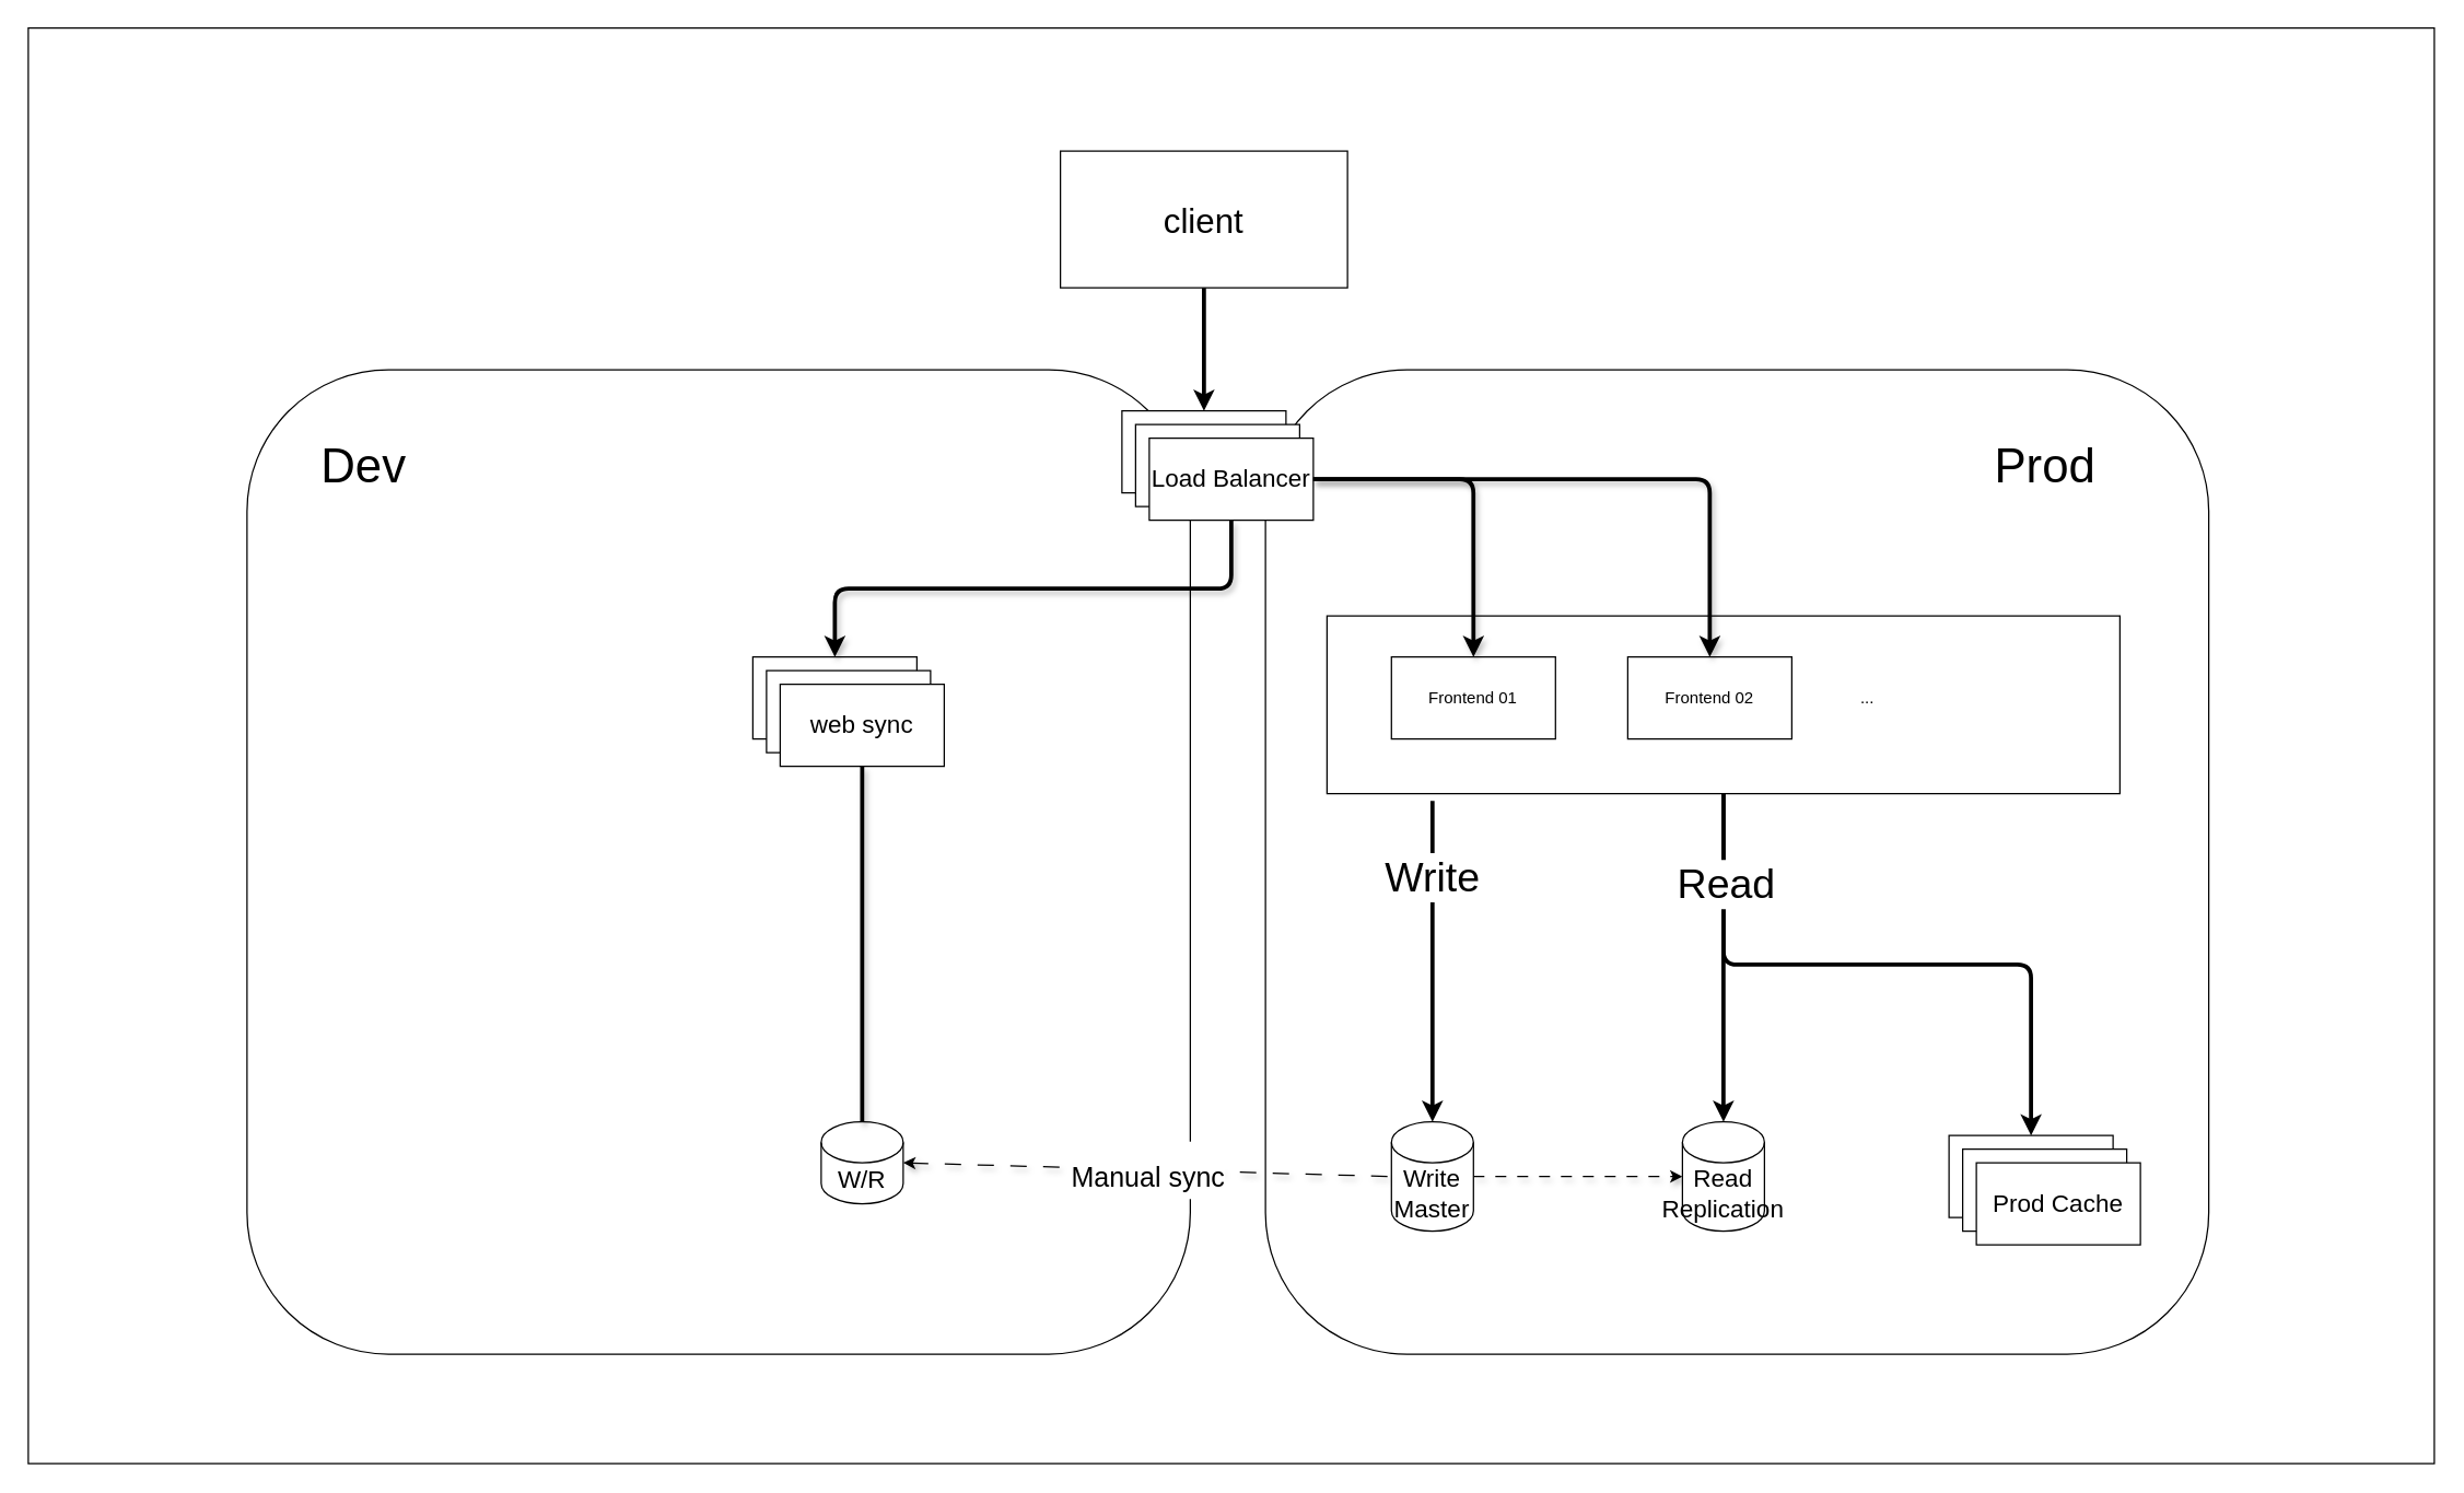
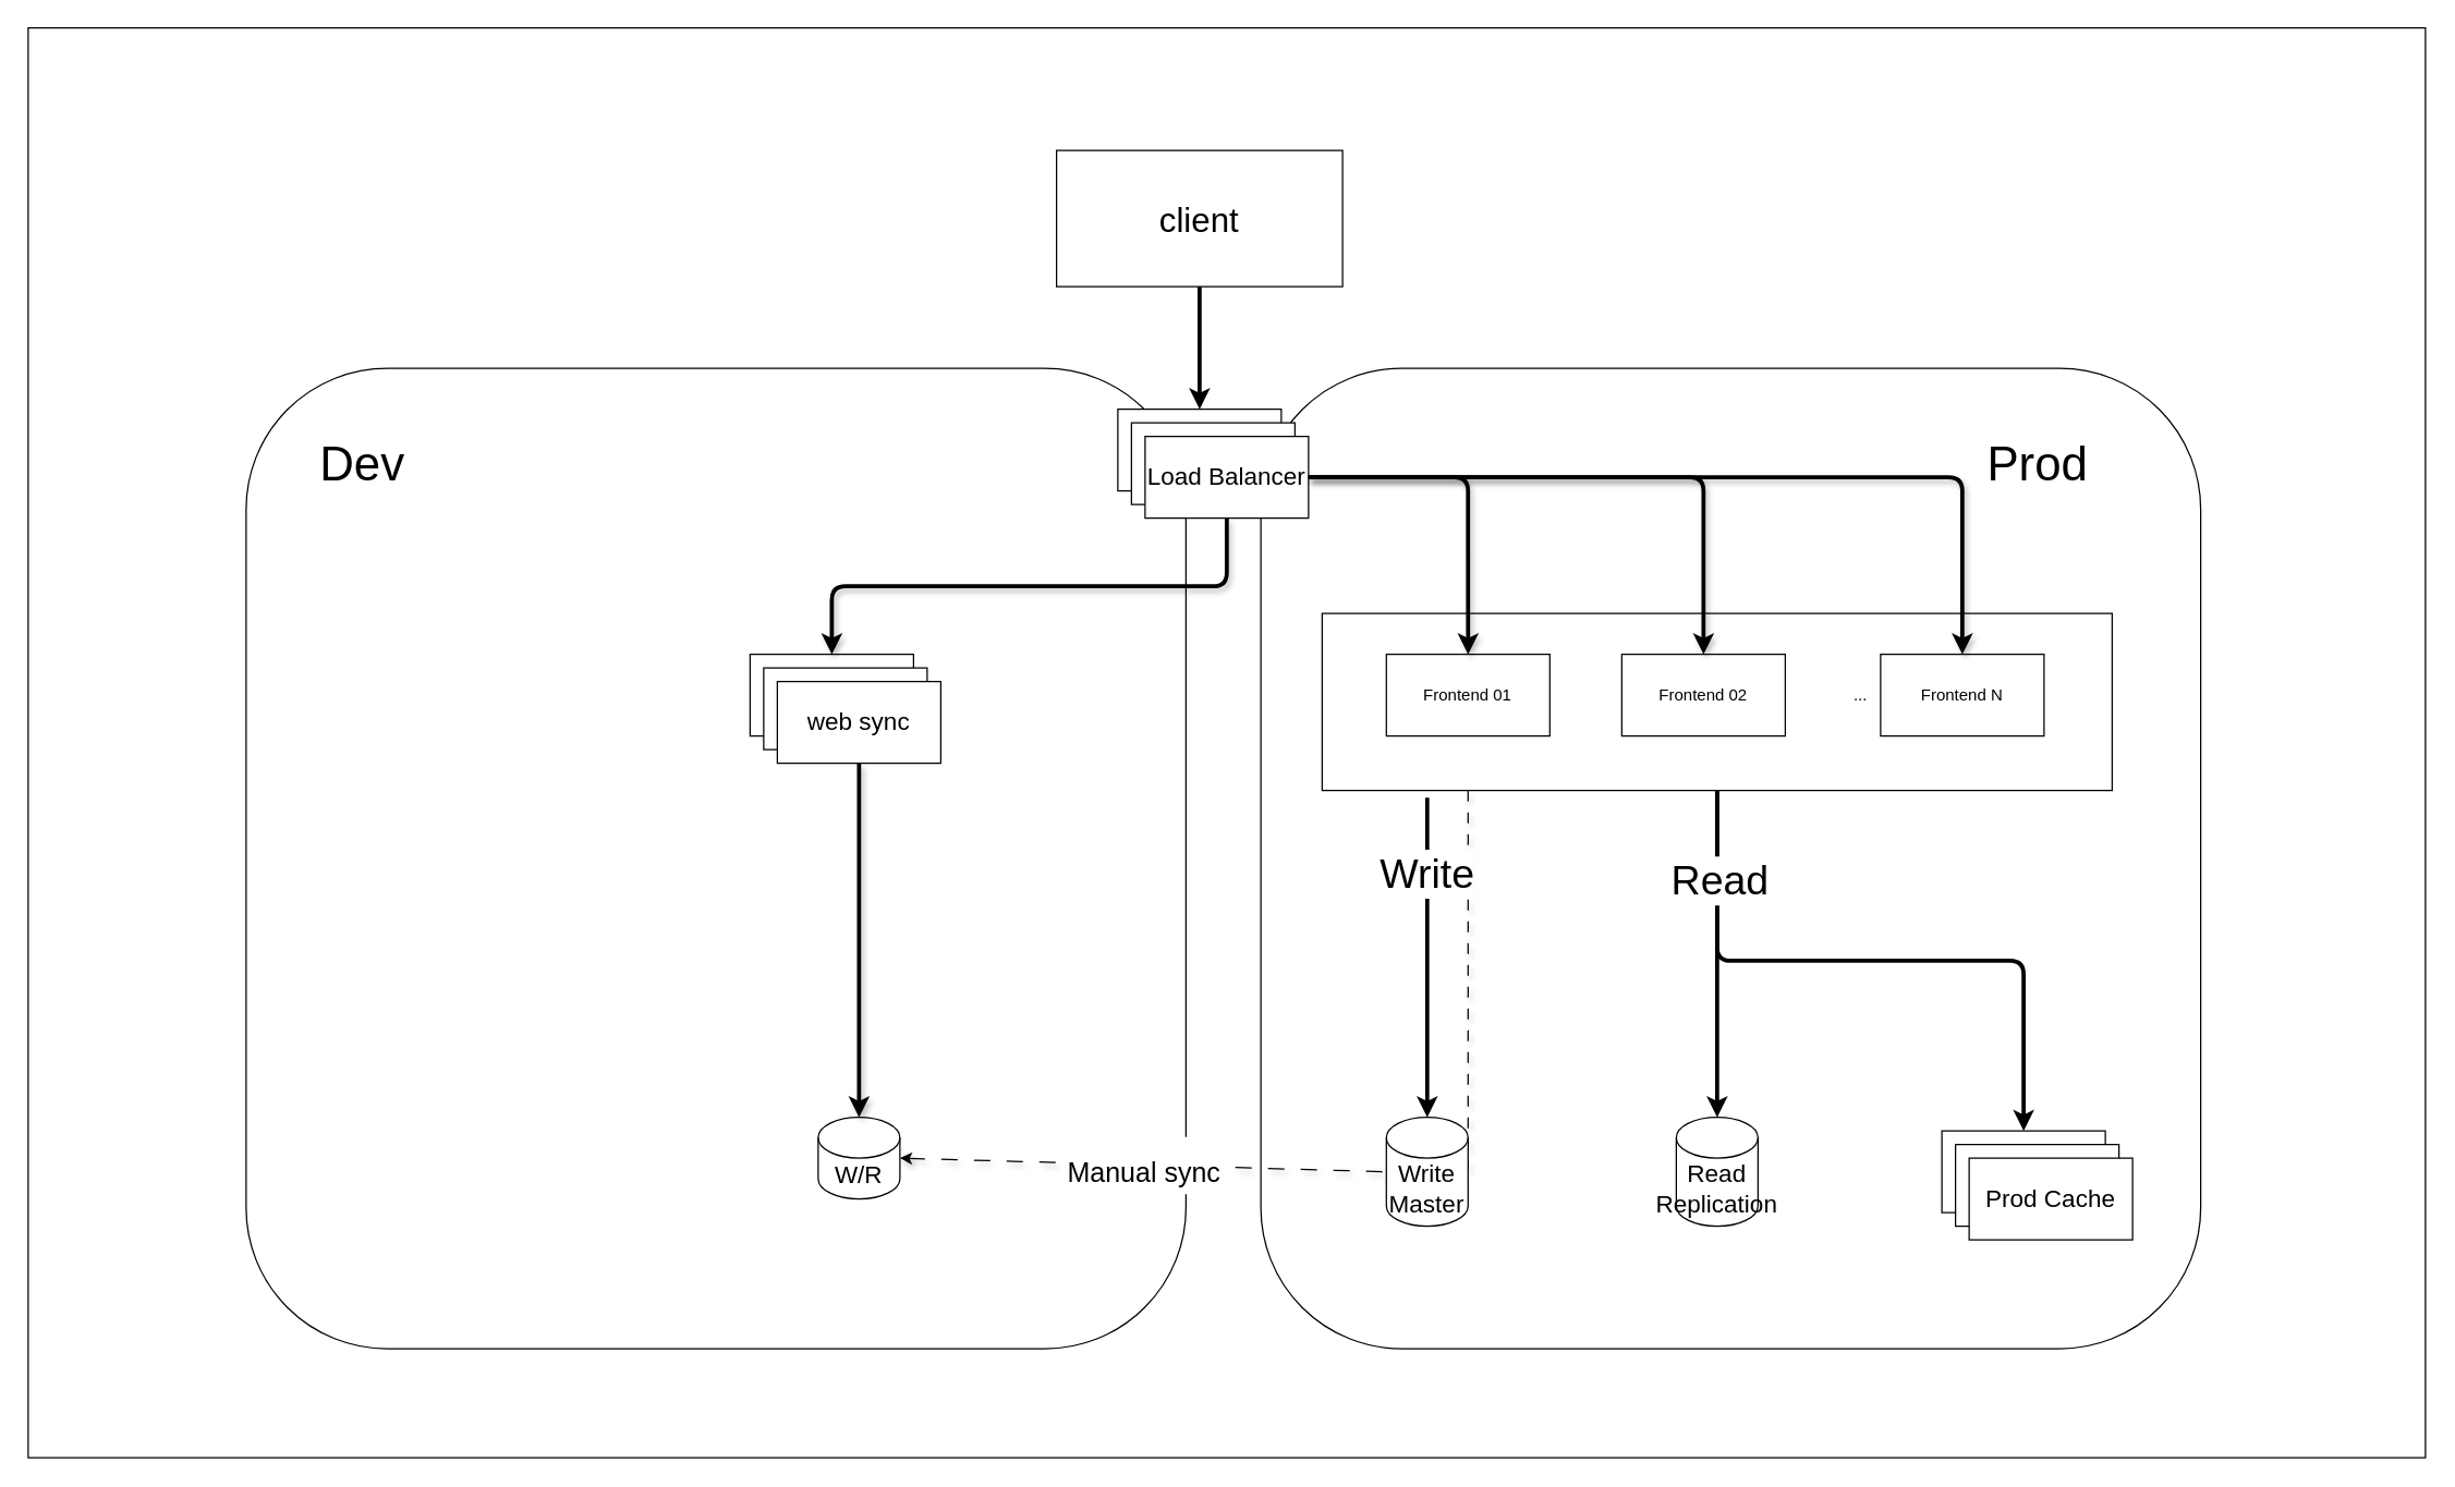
  <mxCell id="0" />
  <mxCell id="1" parent="0" />
  <mxCell id="2" value="" style="whiteSpace=wrap;html=1;" parent="1" vertex="1"><mxGeometry x="20" y="20" width="1760" height="1050" as="geometry" /></mxCell>
  <mxCell id="3" value="" style="rounded=1;whiteSpace=wrap;html=1;strokeWidth=1;fontSize=18;" parent="1" vertex="1"><mxGeometry x="180" y="270" width="690" height="720" as="geometry" /></mxCell>
  <mxCell id="4" value="" style="rounded=1;whiteSpace=wrap;html=1;strokeWidth=1;fontSize=18;" parent="1" vertex="1"><mxGeometry x="925" y="270" width="690" height="720" as="geometry" /></mxCell>
  <mxCell id="5" style="edgeStyle=none;html=1;exitX=0.5;exitY=1;exitDx=0;exitDy=0;entryX=0.5;entryY=0;entryDx=0;entryDy=0;strokeWidth=3;fontSize=18;" parent="1" source="6" target="8" edge="1"><mxGeometry relative="1" as="geometry" /></mxCell>
  <mxCell id="6" value="&lt;font style=&quot;font-size: 25px;&quot;&gt;client&lt;/font&gt;" style="whiteSpace=wrap;html=1;strokeWidth=1;fontSize=18;" parent="1" vertex="1"><mxGeometry x="775" y="110" width="210" height="100" as="geometry" /></mxCell>
  <mxCell id="7" value="" style="group;strokeWidth=1;fontSize=18;" parent="1" vertex="1" connectable="0"><mxGeometry x="820" y="300" width="140" height="80" as="geometry" /></mxCell>
  <mxCell id="8" value="" style="whiteSpace=wrap;html=1;strokeWidth=1;fontSize=18;" parent="7" vertex="1"><mxGeometry width="120" height="60" as="geometry" /></mxCell>
  <mxCell id="9" value="" style="whiteSpace=wrap;html=1;strokeWidth=1;fontSize=18;" parent="7" vertex="1"><mxGeometry x="10" y="10" width="120" height="60" as="geometry" /></mxCell>
  <mxCell id="10" value="Load Balancer" style="whiteSpace=wrap;html=1;strokeWidth=1;fontSize=18;" parent="7" vertex="1"><mxGeometry x="20" y="20" width="120" height="60" as="geometry" /></mxCell>
  <mxCell id="11" value="" style="group;strokeWidth=1;fontSize=18;" parent="1" vertex="1" connectable="0"><mxGeometry x="1425" y="830" width="140" height="80" as="geometry" /></mxCell>
  <mxCell id="12" value="" style="whiteSpace=wrap;html=1;strokeWidth=1;fontSize=18;" parent="11" vertex="1"><mxGeometry width="120" height="60" as="geometry" /></mxCell>
  <mxCell id="13" value="" style="whiteSpace=wrap;html=1;strokeWidth=1;fontSize=18;" parent="11" vertex="1"><mxGeometry x="10" y="10" width="120" height="60" as="geometry" /></mxCell>
  <mxCell id="14" value="Prod Cache" style="whiteSpace=wrap;html=1;strokeWidth=1;fontSize=18;" parent="11" vertex="1"><mxGeometry x="20" y="20" width="120" height="60" as="geometry" /></mxCell>
- <mxCell id="15" style="html=1;exitX=1;exitY=0.5;exitDx=0;exitDy=0;exitPerimeter=0;entryX=0;entryY=0.5;entryDx=0;entryDy=0;entryPerimeter=0;shadow=1;endArrow=classic;endFill=1;dashed=1;dashPattern=8 8;strokeWidth=1;fontSize=18;" parent="1" source="16" target="17" edge="1"><mxGeometry relative="1" as="geometry" /></mxCell>
+ <mxCell id="15" style="html=1;exitX=1;exitY=0.5;exitDx=0;exitDy=0;exitPerimeter=0;shadow=1;endArrow=classic;endFill=1;dashed=1;dashPattern=8 8;strokeWidth=1;fontSize=18;" parent="1" source="16" target="35" edge="1"><mxGeometry relative="1" as="geometry" /></mxCell>
  <mxCell id="16" value="Write&lt;br style=&quot;font-size: 18px;&quot;&gt;Master" style="shape=cylinder3;whiteSpace=wrap;html=1;boundedLbl=1;backgroundOutline=1;size=15;strokeWidth=1;fontSize=18;" parent="1" vertex="1"><mxGeometry x="1017.14" y="820" width="60" height="80" as="geometry" /></mxCell>
  <mxCell id="17" value="Read&lt;br style=&quot;font-size: 18px;&quot;&gt;Replication" style="shape=cylinder3;whiteSpace=wrap;html=1;boundedLbl=1;backgroundOutline=1;size=15;strokeWidth=1;fontSize=18;" parent="1" vertex="1"><mxGeometry x="1230" y="820" width="60" height="80" as="geometry" /></mxCell>
  <mxCell id="18" value="&lt;font style=&quot;font-size: 35px;&quot;&gt;Dev&lt;/font&gt;" style="text;html=1;align=center;verticalAlign=middle;resizable=0;points=[];autosize=1;strokeColor=none;fillColor=none;strokeWidth=1;fontSize=35;" parent="1" vertex="1"><mxGeometry x="220" y="310" width="90" height="60" as="geometry" /></mxCell>
  <mxCell id="19" value="&lt;font style=&quot;font-size: 35px;&quot;&gt;Prod&lt;/font&gt;" style="text;html=1;align=center;verticalAlign=middle;resizable=0;points=[];autosize=1;strokeColor=none;fillColor=none;strokeWidth=1;fontSize=35;" parent="1" vertex="1"><mxGeometry x="1445" y="310" width="100" height="60" as="geometry" /></mxCell>
  <mxCell id="20" value="" style="group;strokeWidth=1;fontSize=18;" parent="1" vertex="1" connectable="0"><mxGeometry x="550" y="480" width="140" height="80" as="geometry" /></mxCell>
  <mxCell id="21" value="" style="whiteSpace=wrap;html=1;strokeWidth=1;fontSize=18;" parent="20" vertex="1"><mxGeometry width="120" height="60" as="geometry" /></mxCell>
  <mxCell id="22" value="" style="whiteSpace=wrap;html=1;strokeWidth=1;fontSize=18;" parent="20" vertex="1"><mxGeometry x="10" y="10" width="120" height="60" as="geometry" /></mxCell>
  <mxCell id="23" value="web sync" style="whiteSpace=wrap;html=1;strokeWidth=1;fontSize=18;" parent="20" vertex="1"><mxGeometry x="20" y="20" width="120" height="60" as="geometry" /></mxCell>
  <mxCell id="24" style="edgeStyle=orthogonalEdgeStyle;rounded=1;html=1;exitX=0.5;exitY=1;exitDx=0;exitDy=0;entryX=0.5;entryY=0;entryDx=0;entryDy=0;shadow=1;strokeWidth=3;fontSize=35;endArrow=classic;endFill=1;" parent="1" source="10" target="21" edge="1"><mxGeometry relative="1" as="geometry" /></mxCell>
  <mxCell id="25" value="&lt;font style=&quot;font-size: 20px;&quot;&gt;Manual sync&lt;/font&gt;" style="edgeStyle=none;rounded=1;html=1;exitX=1;exitY=0.5;exitDx=0;exitDy=0;exitPerimeter=0;entryX=0;entryY=0.5;entryDx=0;entryDy=0;entryPerimeter=0;shadow=1;strokeWidth=1;fontSize=35;endArrow=none;endFill=0;dashed=1;dashPattern=12 12;startArrow=classic;startFill=1;" parent="1" source="33" target="16" edge="1"><mxGeometry relative="1" as="geometry"><mxPoint as="offset" /></mxGeometry></mxCell>
  <mxCell id="26" style="edgeStyle=orthogonalEdgeStyle;html=1;exitX=0.133;exitY=1.041;exitDx=0;exitDy=0;entryX=0.5;entryY=0;entryDx=0;entryDy=0;entryPerimeter=0;strokeWidth=3;fontSize=21;endArrow=classic;endFill=1;exitPerimeter=0;" edge="1" parent="1" source="32" target="16"><mxGeometry relative="1" as="geometry" /></mxCell>
  <mxCell id="27" value="&lt;font style=&quot;font-size: 30px;&quot;&gt;Write&lt;/font&gt;" style="edgeLabel;html=1;align=center;verticalAlign=middle;resizable=0;points=[];fontSize=21;" vertex="1" connectable="0" parent="26"><mxGeometry x="-0.376" y="-1" relative="1" as="geometry"><mxPoint y="-18" as="offset" /></mxGeometry></mxCell>
  <mxCell id="28" style="edgeStyle=orthogonalEdgeStyle;html=1;exitX=0.5;exitY=1;exitDx=0;exitDy=0;entryX=0.5;entryY=0;entryDx=0;entryDy=0;entryPerimeter=0;strokeWidth=3;fontSize=21;endArrow=classic;endFill=1;" edge="1" parent="1" source="32" target="17"><mxGeometry relative="1" as="geometry" /></mxCell>
  <mxCell id="29" style="edgeStyle=orthogonalEdgeStyle;html=1;exitX=0.5;exitY=1;exitDx=0;exitDy=0;entryX=0.5;entryY=0;entryDx=0;entryDy=0;strokeWidth=3;fontSize=21;endArrow=classic;endFill=1;" edge="1" parent="1" source="32" target="12"><mxGeometry relative="1" as="geometry" /></mxCell>
  <mxCell id="30" value="&lt;span style=&quot;color: rgba(0, 0, 0, 0); font-family: monospace; font-size: 0px; text-align: start; background-color: rgb(42, 37, 47);&quot;&gt;%3CmxGraphModel%3E%3Croot%3E%3CmxCell%20id%3D%220%22%2F%3E%3CmxCell%20id%3D%221%22%20parent%3D%220%22%2F%3E%3CmxCell%20id%3D%222%22%20value%3D%22Frontend%20N%22%20style%3D%22whiteSpace%3Dwrap%3Bhtml%3D1%3B%22%20vertex%3D%221%22%20parent%3D%221%22%3E%3CmxGeometry%20x%3D%22670%22%20y%3D%22330%22%20width%3D%22120%22%20height%3D%2260%22%20as%3D%22geometry%22%2F%3E%3C%2FmxCell%3E%3C%2Froot%3E%3C%2FmxGraphModel%3&lt;/span&gt;" style="edgeLabel;html=1;align=center;verticalAlign=middle;resizable=0;points=[];fontSize=30;" vertex="1" connectable="0" parent="29"><mxGeometry x="-0.641" relative="1" as="geometry"><mxPoint as="offset" /></mxGeometry></mxCell>
  <mxCell id="31" value="Read" style="edgeLabel;html=1;align=center;verticalAlign=middle;resizable=0;points=[];fontSize=30;" vertex="1" connectable="0" parent="29"><mxGeometry x="-0.725" y="1" relative="1" as="geometry"><mxPoint as="offset" /></mxGeometry></mxCell>
  <mxCell id="32" value="" style="whiteSpace=wrap;html=1;fontSize=21;" vertex="1" parent="1"><mxGeometry x="970" y="450" width="580" height="130" as="geometry" /></mxCell>
  <mxCell id="33" value="W/R" style="shape=cylinder3;whiteSpace=wrap;html=1;boundedLbl=1;backgroundOutline=1;size=15;strokeWidth=1;fontSize=18;" parent="1" vertex="1"><mxGeometry x="600" y="820" width="60" height="60" as="geometry" /></mxCell>
- <mxCell id="34" style="edgeStyle=none;rounded=1;html=1;exitX=0.5;exitY=1;exitDx=0;exitDy=0;entryX=0.5;entryY=0;entryDx=0;entryDy=0;entryPerimeter=0;shadow=1;strokeWidth=3;fontSize=35;endArrow=none;endFill=1;" parent="1" source="23" target="33" edge="1"><mxGeometry relative="1" as="geometry" /></mxCell>
+ <mxCell id="34" style="edgeStyle=none;rounded=1;html=1;exitX=0.5;exitY=1;exitDx=0;exitDy=0;entryX=0.5;entryY=0;entryDx=0;entryDy=0;entryPerimeter=0;shadow=1;strokeWidth=3;fontSize=35;endArrow=classic;endFill=1;" parent="1" source="23" target="33" edge="1"><mxGeometry relative="1" as="geometry" /></mxCell>
  <mxCell id="35" value="Frontend 01" style="whiteSpace=wrap;html=1;" vertex="1" parent="1"><mxGeometry x="1017.14" y="480" width="120" height="60" as="geometry" /></mxCell>
  <mxCell id="36" value="Frontend 02" style="whiteSpace=wrap;html=1;" vertex="1" parent="1"><mxGeometry x="1190" y="480" width="120" height="60" as="geometry" /></mxCell>
+ <mxCell id="37" value="Frontend N" style="whiteSpace=wrap;html=1;" vertex="1" parent="1"><mxGeometry x="1380" y="480" width="120" height="60" as="geometry" /></mxCell>
  <mxCell id="38" value="..." style="text;html=1;align=center;verticalAlign=middle;resizable=0;points=[];autosize=1;strokeColor=none;fillColor=none;" vertex="1" parent="1"><mxGeometry x="1350" y="495" width="30" height="30" as="geometry" /></mxCell>
  <mxCell id="39" style="edgeStyle=orthogonalEdgeStyle;html=1;exitX=1;exitY=0.5;exitDx=0;exitDy=0;entryX=0.5;entryY=0;entryDx=0;entryDy=0;shadow=1;endArrow=classic;endFill=1;rounded=1;strokeWidth=3;fontSize=18;" edge="1" parent="1" source="10" target="36"><mxGeometry relative="1" as="geometry"><mxPoint x="910" y="390" as="sourcePoint" /><mxPoint x="1147.14" y="490" as="targetPoint" /></mxGeometry></mxCell>
+ <mxCell id="40" style="edgeStyle=orthogonalEdgeStyle;html=1;entryX=0.5;entryY=0;entryDx=0;entryDy=0;shadow=1;endArrow=classic;endFill=1;rounded=1;strokeWidth=3;fontSize=18;" edge="1" parent="1" source="10" target="37"><mxGeometry relative="1" as="geometry"><mxPoint x="920" y="400" as="sourcePoint" /><mxPoint x="1157.14" y="500" as="targetPoint" /></mxGeometry></mxCell>
  <mxCell id="41" style="edgeStyle=orthogonalEdgeStyle;html=1;exitX=1;exitY=0.5;exitDx=0;exitDy=0;entryX=0.5;entryY=0;entryDx=0;entryDy=0;shadow=1;endArrow=classic;endFill=1;rounded=1;strokeWidth=3;fontSize=18;" parent="1" source="10" target="35" edge="1"><mxGeometry relative="1" as="geometry"><mxPoint x="1135" y="480" as="targetPoint" /></mxGeometry></mxCell>
